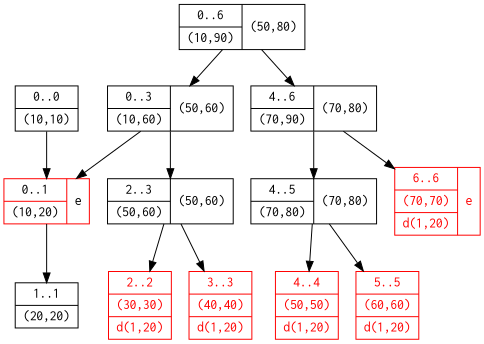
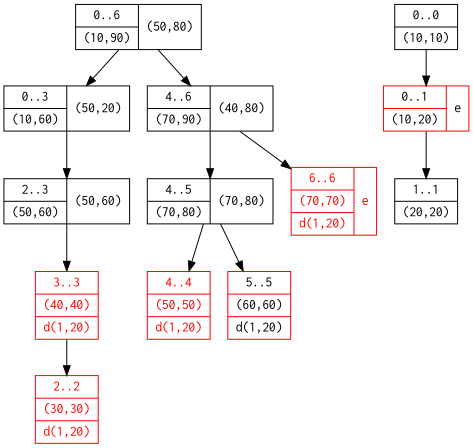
  digraph {
    node [fontname=courier shape=record]
    n1 [label="{0..6|(10,90)}|(50,80)"]
-   n2 [label="{0..3|(10,60)}|(50,60)"]
-   n3 [label="{4..6|(70,90)}|(70,80)"]
+   n2 [label="{0..3|(10,60)}|(50,20)"]
+   n3 [label="{4..6|(70,90)}|(40,80)"]
    n4 [color=red label="{0..1|(10,20)}|e"]
    n5 [label="{2..3|(50,60)}|(50,60)"]
    n6 [label="{4..5|(70,80)}|(70,80)"]
    n7 [color=red fontcolor=red label="{6..6|(70,70)|d(1,20)}|e"]
    n8 [label="{1..1|(20,20)}"]
    n9 [color=red fontcolor=red label="{2..2|(30,30)|d(1,20)}"]
    n10 [color=red fontcolor=red label="{3..3|(40,40)|d(1,20)}"]
    n11 [color=red fontcolor=red label="{4..4|(50,50)|d(1,20)}"]
-   n12 [color=red fontcolor=red label="{5..5|(60,60)|d(1,20)}"]
+   n12 [color=red fontcolor=black label="{5..5|(60,60)|d(1,20)}"]
    n13 [label="{0..0|(10,10)}"]
    n1 -> n2
    n1 -> n3
-   n2 -> n4
    n2 -> n5
    n3 -> n6
    n3 -> n7
    n4 -> n8
-   n5 -> n9
+   n10 -> n9
    n5 -> n10
    n6 -> n11
    n6 -> n12
    n13 -> n4
  }
